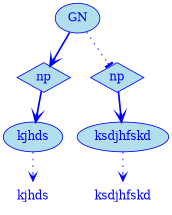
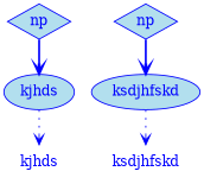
  digraph {
    node [fillcolor=lightblue2 fontcolor=blue shape=plaintext color=blue style=filled]
    edge [arrowhead=vee color=blue fontcolor=blue minlen=1 style=dotted]
    n1 [height=0.50 label=kjhds width=0.75 color="" style=""]
    n2 [height=0.50 label=kjhds shape=ellipse width=1.00]
    n3 [height=0.50 label=np shape=diamond width=0.75]
    n4 [height=0.50 label=ksdjhfskd width=1.11 color="" style=""]
    n5 [height=0.50 label=ksdjhfskd shape=ellipse width=1.53]
    n6 [height=0.50 label=np shape=diamond width=0.75]
-   n7 [arrowhead=doubleoctagon height=0.50 label=GN width=0.75 shape=""]
    n2 -> n1
    n3 -> n2 [style=bold]
    n5 -> n4
    n6 -> n5 [style=bold]
-   n7 -> n3 [shape=normal style=bold]
-   n7 -> n6 [shape=normal arrowhead=tee]
  }
